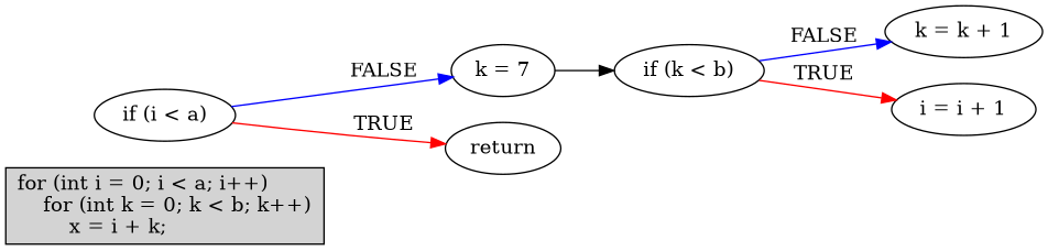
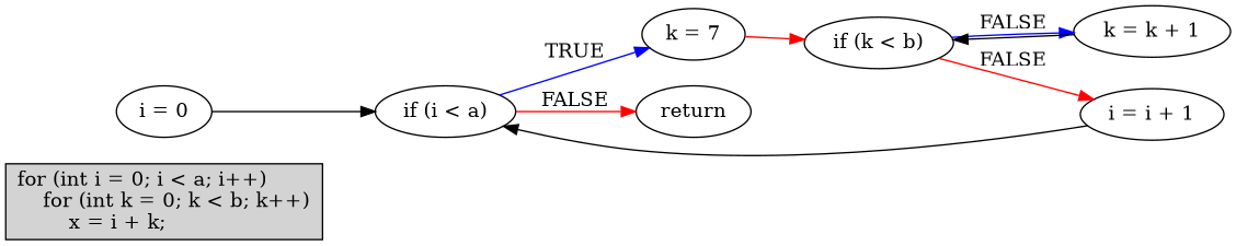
  digraph {
    rankdir=LR
    edge [color=black]
    n1 [label="for (int i = 0; i \< a; i++)\l\ \ \ \ for (int k = 0; k \< b; k++)\l\ \ \ \ \ \ \ \ x = i + k;\l" shape=record style=filled]
+   n2 [label="i = 0"]
    n3 [label="if (i < a)"]
    n4 [label="k = 7"]
    n5 [label=return]
    n6 [label="if (k < b)"]
    n7 [label="k = k + 1"]
    n8 [label="i = i + 1"]
-   n3 -> n4 [color=blue label=FALSE]
-   n3 -> n5 [color=red label=TRUE]
-   n4 -> n6
+   n2 -> n3
+   n3 -> n4 [color=blue label=TRUE]
+   n3 -> n5 [color=red label=FALSE]
+   n4 -> n6 [color=red]
    n6 -> n7 [color=blue label=FALSE]
-   n6 -> n8 [color=red label=TRUE]
+   n6 -> n8 [color=red label=FALSE]
+   n7 -> n6
+   n8 -> n3
  }
